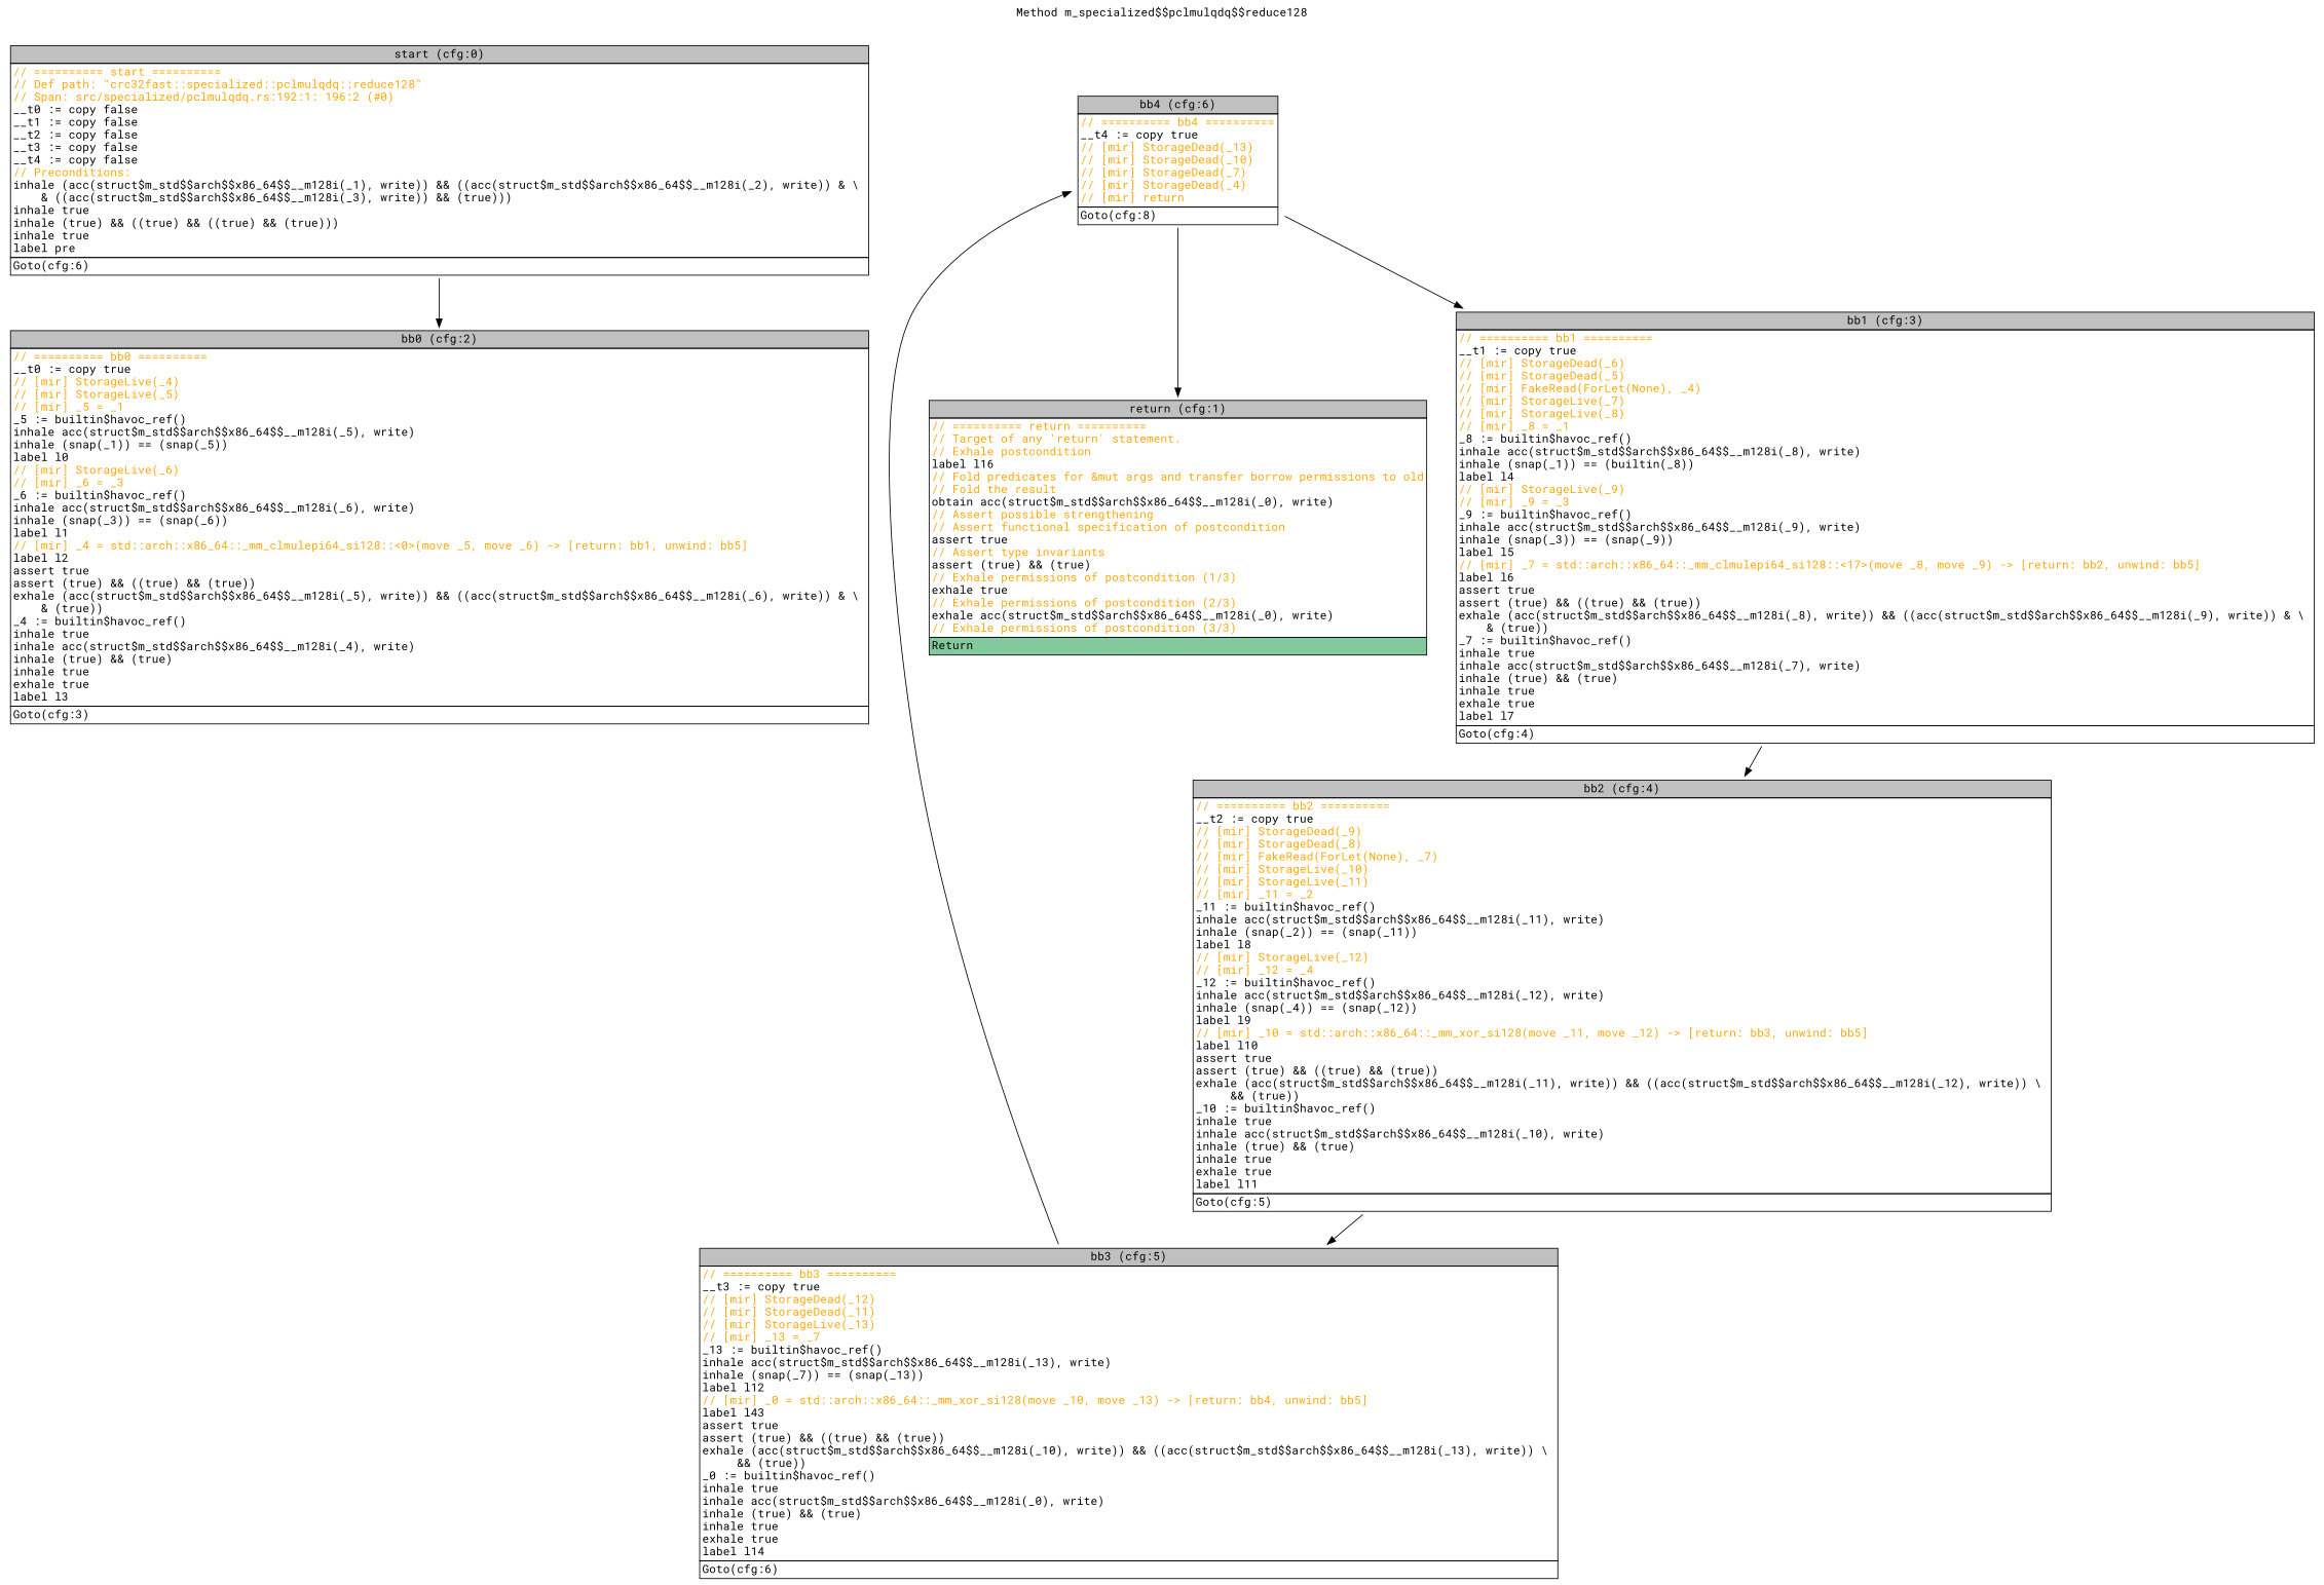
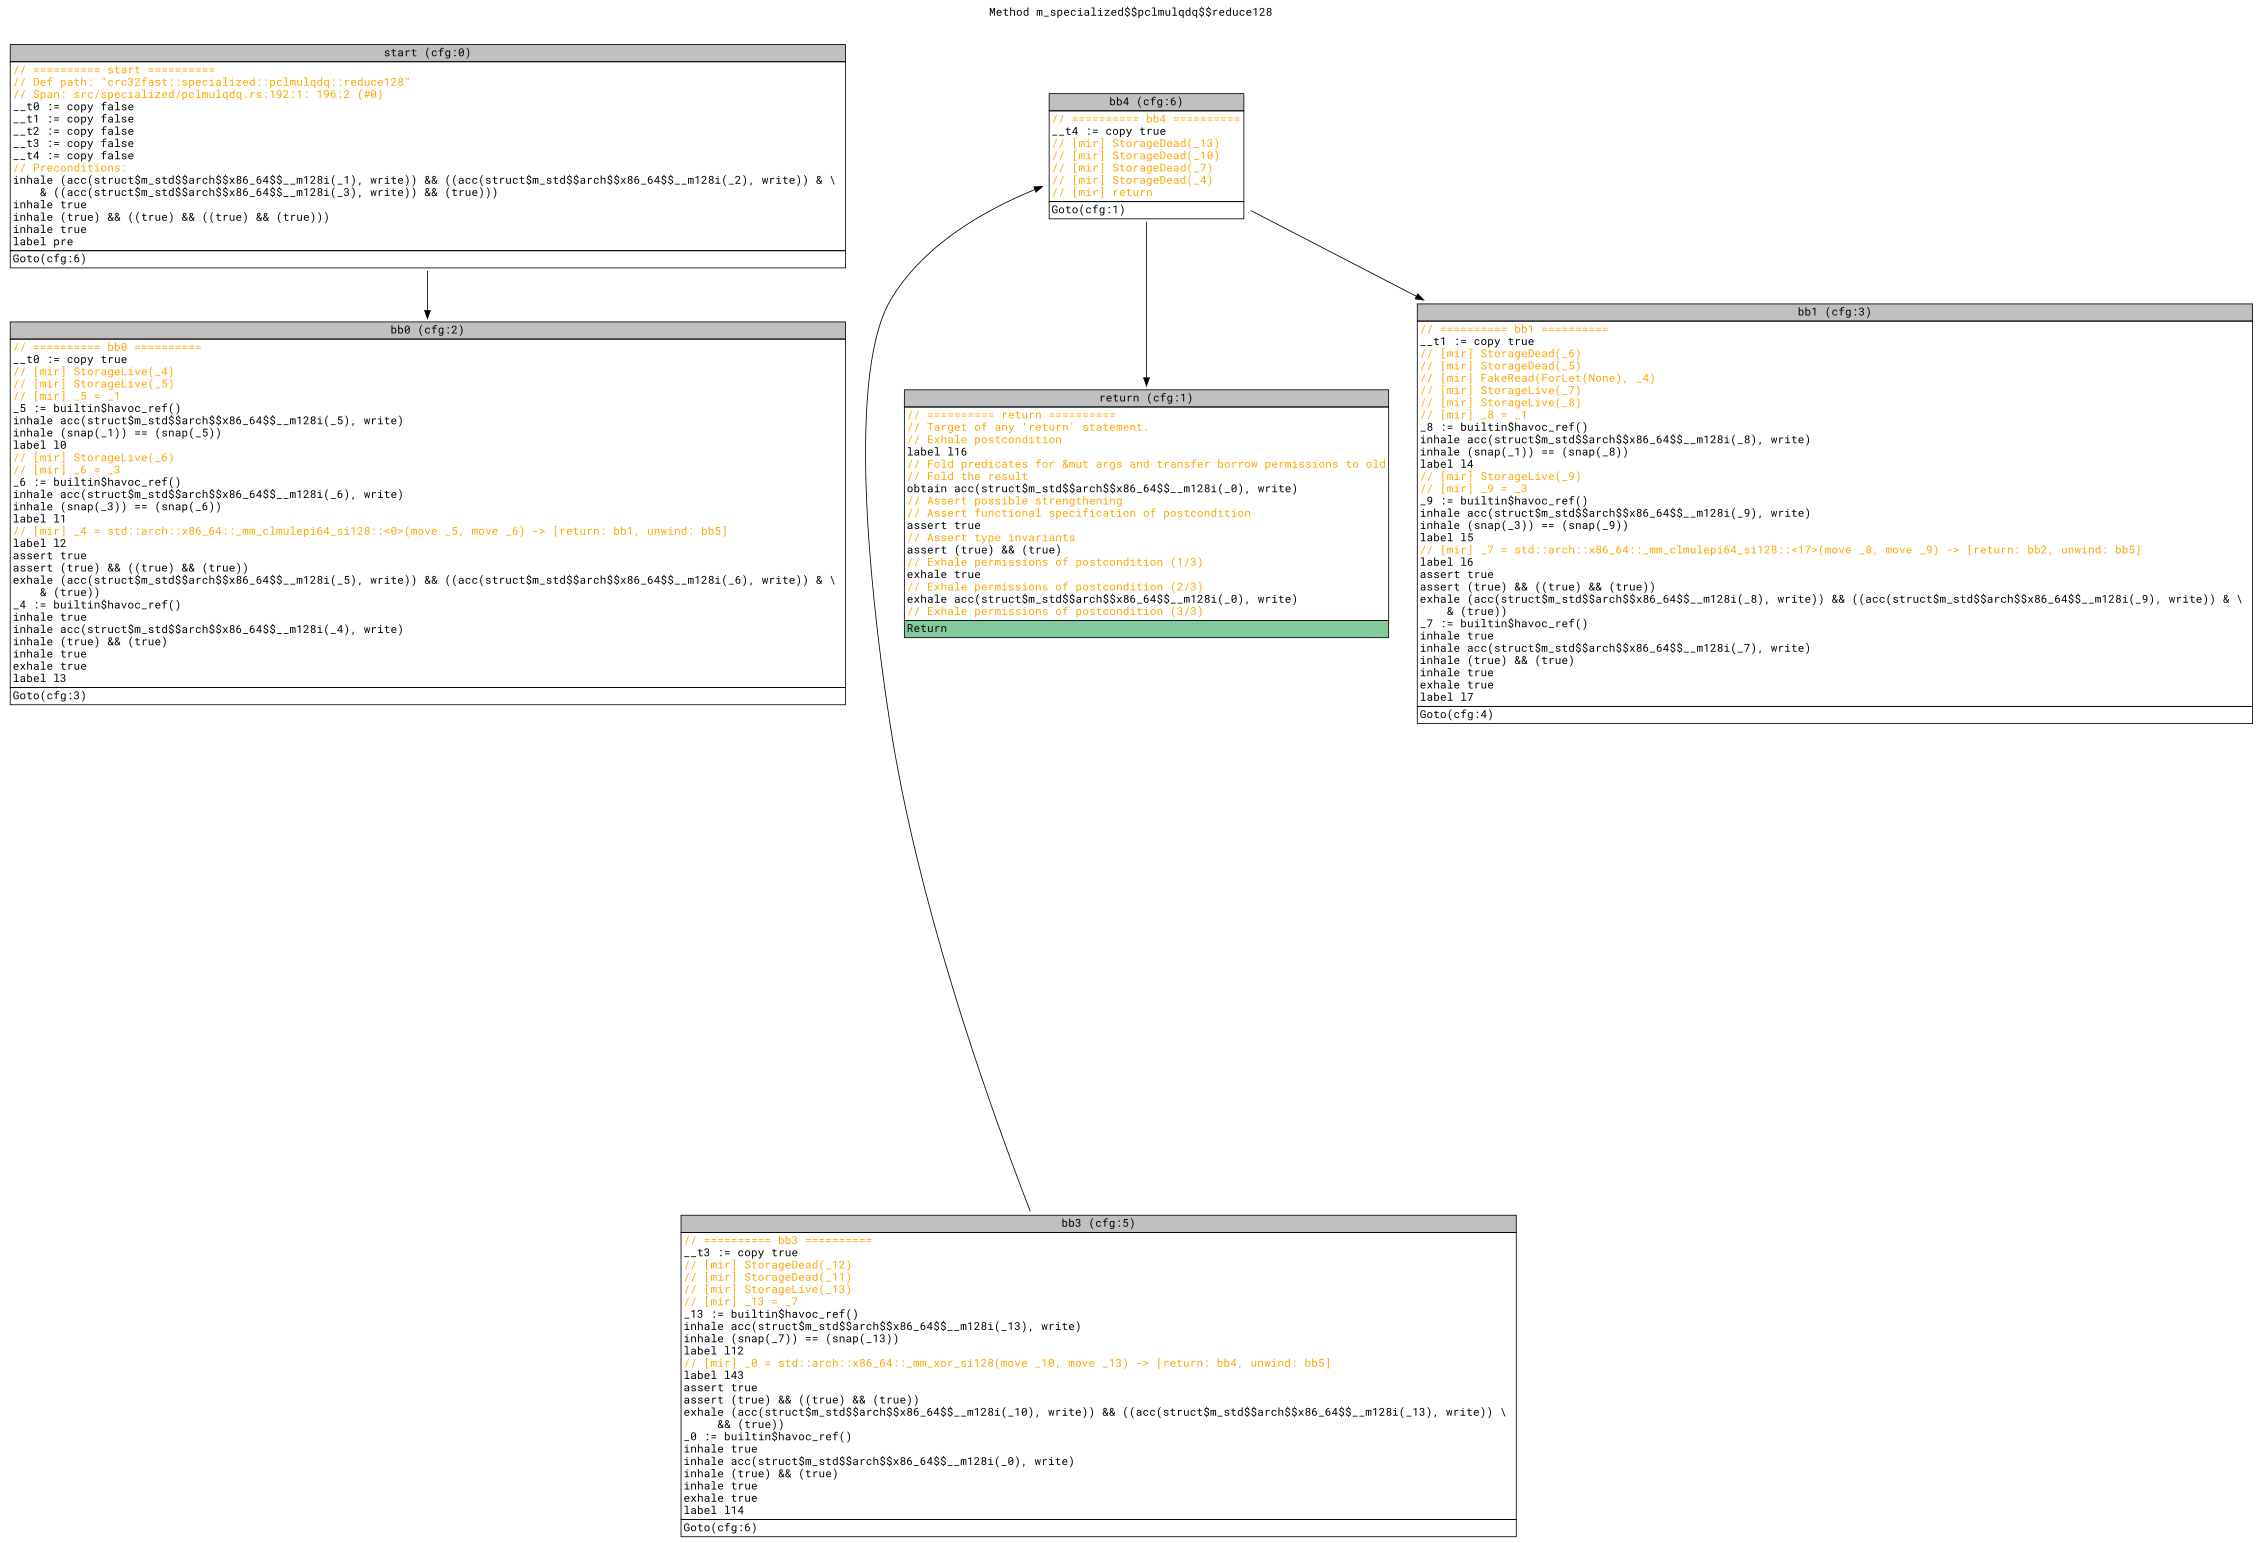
  digraph {
    fontname="Roboto Mono"
    label="Method m_specialized$$pclmulqdq$$reduce128"
    labelloc=t
    node [fontname="Roboto Mono" shape=none]
    edge [fontname="Roboto Mono"]
    n1 [label=<<table border="0" cellborder="1" cellspacing="0"><tr><td bgcolor="gray" align="center">start (cfg:0)</td></tr><tr><td align="left" balign="left"><font color="orange">// ========== start ==========</font><br/><font color="orange">// Def path: "crc32fast::specialized::pclmulqdq::reduce128"</font><br/><font color="orange">// Span: src/specialized/pclmulqdq.rs:192:1: 196:2 (#0)</font><br/>__t0 := copy false<br/>__t1 := copy false<br/>__t2 := copy false<br/>__t3 := copy false<br/>__t4 := copy false<br/><font color="orange">// Preconditions:</font><br/>inhale (acc(struct$m_std$$arch$$x86_64$$__m128i(_1), write)) &amp;&amp; ((acc(struct$m_std$$arch$$x86_64$$__m128i(_2), write)) &amp; \ <br/>    &amp; ((acc(struct$m_std$$arch$$x86_64$$__m128i(_3), write)) &amp;&amp; (true)))<br/>inhale true<br/>inhale (true) &amp;&amp; ((true) &amp;&amp; ((true) &amp;&amp; (true)))<br/>inhale true<br/>label pre</td></tr><tr><td align="left">Goto(cfg:6)<br/></td></tr></table>>]
    n2 [label=<<table border="0" cellborder="1" cellspacing="0"><tr><td bgcolor="gray" align="center">bb0 (cfg:2)</td></tr><tr><td align="left" balign="left"><font color="orange">// ========== bb0 ==========</font><br/>__t0 := copy true<br/><font color="orange">// [mir] StorageLive(_4)</font><br/><font color="orange">// [mir] StorageLive(_5)</font><br/><font color="orange">// [mir] _5 = _1</font><br/>_5 := builtin$havoc_ref()<br/>inhale acc(struct$m_std$$arch$$x86_64$$__m128i(_5), write)<br/>inhale (snap(_1)) == (snap(_5))<br/>label l0<br/><font color="orange">// [mir] StorageLive(_6)</font><br/><font color="orange">// [mir] _6 = _3</font><br/>_6 := builtin$havoc_ref()<br/>inhale acc(struct$m_std$$arch$$x86_64$$__m128i(_6), write)<br/>inhale (snap(_3)) == (snap(_6))<br/>label l1<br/><font color="orange">// [mir] _4 = std::arch::x86_64::_mm_clmulepi64_si128::&lt;0&gt;(move _5, move _6) -&gt; [return: bb1, unwind: bb5]</font><br/>label l2<br/>assert true<br/>assert (true) &amp;&amp; ((true) &amp;&amp; (true))<br/>exhale (acc(struct$m_std$$arch$$x86_64$$__m128i(_5), write)) &amp;&amp; ((acc(struct$m_std$$arch$$x86_64$$__m128i(_6), write)) &amp; \ <br/>    &amp; (true))<br/>_4 := builtin$havoc_ref()<br/>inhale true<br/>inhale acc(struct$m_std$$arch$$x86_64$$__m128i(_4), write)<br/>inhale (true) &amp;&amp; (true)<br/>inhale true<br/>exhale true<br/>label l3</td></tr><tr><td align="left">Goto(cfg:3)<br/></td></tr></table>>]
    n3 [label=<<table border="0" cellborder="1" cellspacing="0"><tr><td bgcolor="gray" align="center">return (cfg:1)</td></tr><tr><td align="left" balign="left"><font color="orange">// ========== return ==========</font><br/><font color="orange">// Target of any 'return' statement.</font><br/><font color="orange">// Exhale postcondition</font><br/>label l16<br/><font color="orange">// Fold predicates for &amp;mut args and transfer borrow permissions to old</font><br/><font color="orange">// Fold the result</font><br/>obtain acc(struct$m_std$$arch$$x86_64$$__m128i(_0), write)<br/><font color="orange">// Assert possible strengthening</font><br/><font color="orange">// Assert functional specification of postcondition</font><br/>assert true<br/><font color="orange">// Assert type invariants</font><br/>assert (true) &amp;&amp; (true)<br/><font color="orange">// Exhale permissions of postcondition (1/3)</font><br/>exhale true<br/><font color="orange">// Exhale permissions of postcondition (2/3)</font><br/>exhale acc(struct$m_std$$arch$$x86_64$$__m128i(_0), write)<br/><font color="orange">// Exhale permissions of postcondition (3/3)</font></td></tr><tr><td align="left" bgcolor="#82CA9D">Return<br/></td></tr></table>>]
-   n4 [label=<<table border="0" cellborder="1" cellspacing="0"><tr><td bgcolor="gray" align="center">bb1 (cfg:3)</td></tr><tr><td align="left" balign="left"><font color="orange">// ========== bb1 ==========</font><br/>__t1 := copy true<br/><font color="orange">// [mir] StorageDead(_6)</font><br/><font color="orange">// [mir] StorageDead(_5)</font><br/><font color="orange">// [mir] FakeRead(ForLet(None), _4)</font><br/><font color="orange">// [mir] StorageLive(_7)</font><br/><font color="orange">// [mir] StorageLive(_8)</font><br/><font color="orange">// [mir] _8 = _1</font><br/>_8 := builtin$havoc_ref()<br/>inhale acc(struct$m_std$$arch$$x86_64$$__m128i(_8), write)<br/>inhale (snap(_1)) == (builtin(_8))<br/>label l4<br/><font color="orange">// [mir] StorageLive(_9)</font><br/><font color="orange">// [mir] _9 = _3</font><br/>_9 := builtin$havoc_ref()<br/>inhale acc(struct$m_std$$arch$$x86_64$$__m128i(_9), write)<br/>inhale (snap(_3)) == (snap(_9))<br/>label l5<br/><font color="orange">// [mir] _7 = std::arch::x86_64::_mm_clmulepi64_si128::&lt;17&gt;(move _8, move _9) -&gt; [return: bb2, unwind: bb5]</font><br/>label l6<br/>assert true<br/>assert (true) &amp;&amp; ((true) &amp;&amp; (true))<br/>exhale (acc(struct$m_std$$arch$$x86_64$$__m128i(_8), write)) &amp;&amp; ((acc(struct$m_std$$arch$$x86_64$$__m128i(_9), write)) &amp; \ <br/>    &amp; (true))<br/>_7 := builtin$havoc_ref()<br/>inhale true<br/>inhale acc(struct$m_std$$arch$$x86_64$$__m128i(_7), write)<br/>inhale (true) &amp;&amp; (true)<br/>inhale true<br/>exhale true<br/>label l7</td></tr><tr><td align="left">Goto(cfg:4)<br/></td></tr></table>>]
-   n5 [label=<<table border="0" cellborder="1" cellspacing="0"><tr><td bgcolor="gray" align="center">bb2 (cfg:4)</td></tr><tr><td align="left" balign="left"><font color="orange">// ========== bb2 ==========</font><br/>__t2 := copy true<br/><font color="orange">// [mir] StorageDead(_9)</font><br/><font color="orange">// [mir] StorageDead(_8)</font><br/><font color="orange">// [mir] FakeRead(ForLet(None), _7)</font><br/><font color="orange">// [mir] StorageLive(_10)</font><br/><font color="orange">// [mir] StorageLive(_11)</font><br/><font color="orange">// [mir] _11 = _2</font><br/>_11 := builtin$havoc_ref()<br/>inhale acc(struct$m_std$$arch$$x86_64$$__m128i(_11), write)<br/>inhale (snap(_2)) == (snap(_11))<br/>label l8<br/><font color="orange">// [mir] StorageLive(_12)</font><br/><font color="orange">// [mir] _12 = _4</font><br/>_12 := builtin$havoc_ref()<br/>inhale acc(struct$m_std$$arch$$x86_64$$__m128i(_12), write)<br/>inhale (snap(_4)) == (snap(_12))<br/>label l9<br/><font color="orange">// [mir] _10 = std::arch::x86_64::_mm_xor_si128(move _11, move _12) -&gt; [return: bb3, unwind: bb5]</font><br/>label l10<br/>assert true<br/>assert (true) &amp;&amp; ((true) &amp;&amp; (true))<br/>exhale (acc(struct$m_std$$arch$$x86_64$$__m128i(_11), write)) &amp;&amp; ((acc(struct$m_std$$arch$$x86_64$$__m128i(_12), write)) \ <br/>     &amp;&amp; (true))<br/>_10 := builtin$havoc_ref()<br/>inhale true<br/>inhale acc(struct$m_std$$arch$$x86_64$$__m128i(_10), write)<br/>inhale (true) &amp;&amp; (true)<br/>inhale true<br/>exhale true<br/>label l11</td></tr><tr><td align="left">Goto(cfg:5)<br/></td></tr></table>>]
+   n4 [label=<<table border="0" cellborder="1" cellspacing="0"><tr><td bgcolor="gray" align="center">bb1 (cfg:3)</td></tr><tr><td align="left" balign="left"><font color="orange">// ========== bb1 ==========</font><br/>__t1 := copy true<br/><font color="orange">// [mir] StorageDead(_6)</font><br/><font color="orange">// [mir] StorageDead(_5)</font><br/><font color="orange">// [mir] FakeRead(ForLet(None), _4)</font><br/><font color="orange">// [mir] StorageLive(_7)</font><br/><font color="orange">// [mir] StorageLive(_8)</font><br/><font color="orange">// [mir] _8 = _1</font><br/>_8 := builtin$havoc_ref()<br/>inhale acc(struct$m_std$$arch$$x86_64$$__m128i(_8), write)<br/>inhale (snap(_1)) == (snap(_8))<br/>label l4<br/><font color="orange">// [mir] StorageLive(_9)</font><br/><font color="orange">// [mir] _9 = _3</font><br/>_9 := builtin$havoc_ref()<br/>inhale acc(struct$m_std$$arch$$x86_64$$__m128i(_9), write)<br/>inhale (snap(_3)) == (snap(_9))<br/>label l5<br/><font color="orange">// [mir] _7 = std::arch::x86_64::_mm_clmulepi64_si128::&lt;17&gt;(move _8, move _9) -&gt; [return: bb2, unwind: bb5]</font><br/>label l6<br/>assert true<br/>assert (true) &amp;&amp; ((true) &amp;&amp; (true))<br/>exhale (acc(struct$m_std$$arch$$x86_64$$__m128i(_8), write)) &amp;&amp; ((acc(struct$m_std$$arch$$x86_64$$__m128i(_9), write)) &amp; \ <br/>    &amp; (true))<br/>_7 := builtin$havoc_ref()<br/>inhale true<br/>inhale acc(struct$m_std$$arch$$x86_64$$__m128i(_7), write)<br/>inhale (true) &amp;&amp; (true)<br/>inhale true<br/>exhale true<br/>label l7</td></tr><tr><td align="left">Goto(cfg:4)<br/></td></tr></table>>]
    n6 [label=<<table border="0" cellborder="1" cellspacing="0"><tr><td bgcolor="gray" align="center">bb3 (cfg:5)</td></tr><tr><td align="left" balign="left"><font color="orange">// ========== bb3 ==========</font><br/>__t3 := copy true<br/><font color="orange">// [mir] StorageDead(_12)</font><br/><font color="orange">// [mir] StorageDead(_11)</font><br/><font color="orange">// [mir] StorageLive(_13)</font><br/><font color="orange">// [mir] _13 = _7</font><br/>_13 := builtin$havoc_ref()<br/>inhale acc(struct$m_std$$arch$$x86_64$$__m128i(_13), write)<br/>inhale (snap(_7)) == (snap(_13))<br/>label l12<br/><font color="orange">// [mir] _0 = std::arch::x86_64::_mm_xor_si128(move _10, move _13) -&gt; [return: bb4, unwind: bb5]</font><br/>label l43<br/>assert true<br/>assert (true) &amp;&amp; ((true) &amp;&amp; (true))<br/>exhale (acc(struct$m_std$$arch$$x86_64$$__m128i(_10), write)) &amp;&amp; ((acc(struct$m_std$$arch$$x86_64$$__m128i(_13), write)) \ <br/>     &amp;&amp; (true))<br/>_0 := builtin$havoc_ref()<br/>inhale true<br/>inhale acc(struct$m_std$$arch$$x86_64$$__m128i(_0), write)<br/>inhale (true) &amp;&amp; (true)<br/>inhale true<br/>exhale true<br/>label l14</td></tr><tr><td align="left">Goto(cfg:6)<br/></td></tr></table>>]
-   n7 [label=<<table border="0" cellborder="1" cellspacing="0"><tr><td bgcolor="gray" align="center">bb4 (cfg:6)</td></tr><tr><td align="left" balign="left"><font color="orange">// ========== bb4 ==========</font><br/>__t4 := copy true<br/><font color="orange">// [mir] StorageDead(_13)</font><br/><font color="orange">// [mir] StorageDead(_10)</font><br/><font color="orange">// [mir] StorageDead(_7)</font><br/><font color="orange">// [mir] StorageDead(_4)</font><br/><font color="orange">// [mir] return</font></td></tr><tr><td align="left">Goto(cfg:8)<br/></td></tr></table>>]
+   n7 [label=<<table border="0" cellborder="1" cellspacing="0"><tr><td bgcolor="gray" align="center">bb4 (cfg:6)</td></tr><tr><td align="left" balign="left"><font color="orange">// ========== bb4 ==========</font><br/>__t4 := copy true<br/><font color="orange">// [mir] StorageDead(_13)</font><br/><font color="orange">// [mir] StorageDead(_10)</font><br/><font color="orange">// [mir] StorageDead(_7)</font><br/><font color="orange">// [mir] StorageDead(_4)</font><br/><font color="orange">// [mir] return</font></td></tr><tr><td align="left">Goto(cfg:1)<br/></td></tr></table>>]
    n1 -> n2
-   n4 -> n5
-   n5 -> n6
    n6 -> n7
    n7 -> n3
    n7 -> n4
  }
